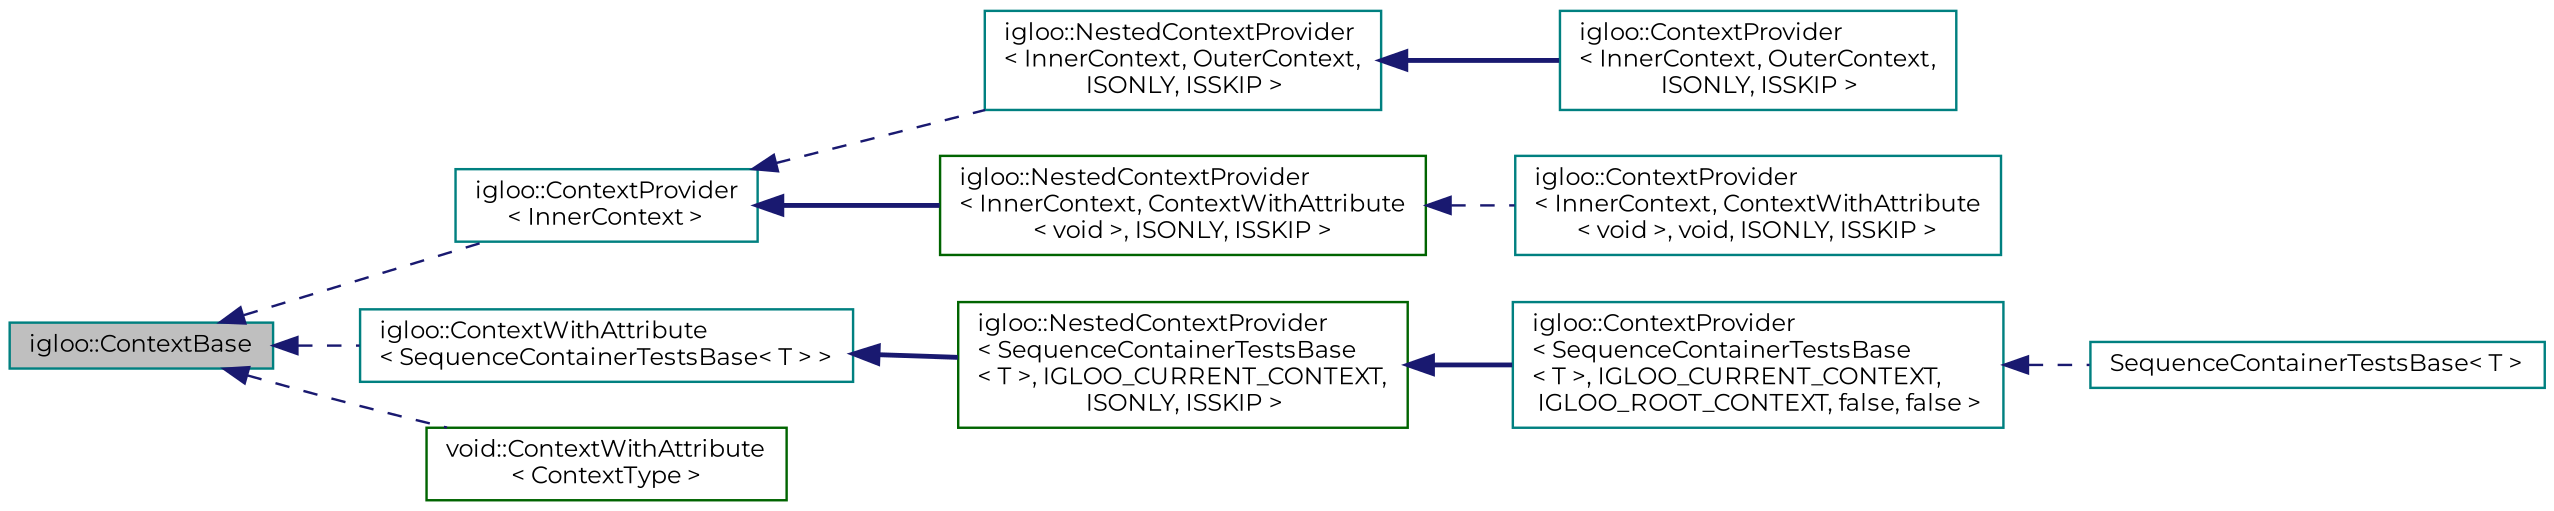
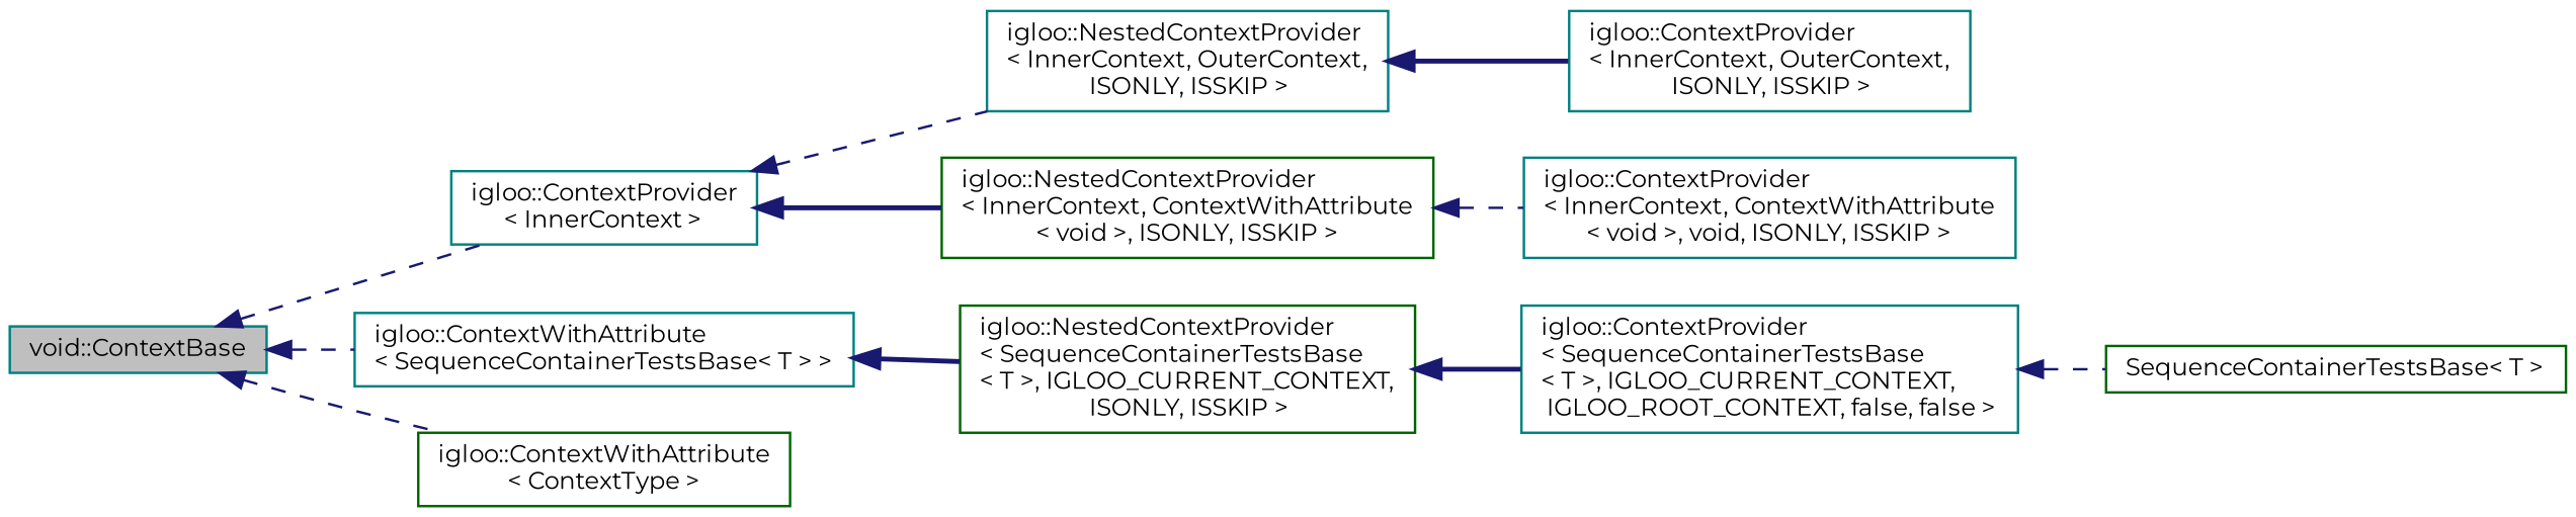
  digraph {
    fontname=Montserrat
    rankdir=LR
    node [color=teal fillcolor=white fontname=Montserrat fontsize=10 shape=record style=filled]
    edge [color=midnightblue dir=back fontname=Montserrat fontsize=10 labelfontname=Helvetica labelfontsize=10 style=dashed]
-   n1 [fillcolor=grey75 fontcolor=black height=0.2 label="igloo::ContextBase" width=0.4]
+   n1 [fillcolor=grey75 fontcolor=black height=0.2 label="void::ContextBase" width=0.4]
    n2 [height=0.2 label="igloo::ContextProvider\l\< InnerContext \>" width=0.4]
    n3 [height=0.2 label="igloo::ContextWithAttribute\l\< SequenceContainerTestsBase\< T \> \>" width=0.4]
-   n4 [color=darkgreen height=0.2 label="void::ContextWithAttribute\l\< ContextType \>" width=0.4]
+   n4 [color=darkgreen height=0.2 label="igloo::ContextWithAttribute\l\< ContextType \>" width=0.4]
    n5 [height=0.2 label="igloo::NestedContextProvider\l\< InnerContext, OuterContext,\l ISONLY, ISSKIP \>" width=0.4]
    n6 [color=darkgreen height=0.2 label="igloo::NestedContextProvider\l\< InnerContext, ContextWithAttribute\l\< void \>, ISONLY, ISSKIP \>" width=0.4]
    n7 [color=darkgreen height=0.2 label="igloo::NestedContextProvider\l\< SequenceContainerTestsBase\l\< T \>, IGLOO_CURRENT_CONTEXT,\l ISONLY, ISSKIP \>" width=0.4]
    n8 [height=0.2 label="igloo::ContextProvider\l\< InnerContext, OuterContext,\l ISONLY, ISSKIP \>" width=0.4]
    n9 [height=0.2 label="igloo::ContextProvider\l\< InnerContext, ContextWithAttribute\l\< void \>, void, ISONLY, ISSKIP \>" width=0.4]
    n10 [height=0.2 label="igloo::ContextProvider\l\< SequenceContainerTestsBase\l\< T \>, IGLOO_CURRENT_CONTEXT,\l IGLOO_ROOT_CONTEXT, false, false \>" width=0.4]
-   n11 [height=0.2 label="SequenceContainerTestsBase\< T \>" width=0.4]
+   n11 [color=darkgreen height=0.2 label="SequenceContainerTestsBase\< T \>" width=0.4]
    n1 -> n2
    n1 -> n3
    n1 -> n4
    n2 -> n5
    n2 -> n6 [style=bold]
    n3 -> n7 [style=bold]
    n5 -> n8 [style=bold]
    n6 -> n9
    n7 -> n10 [style=bold]
    n10 -> n11
  }
